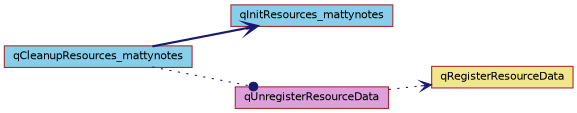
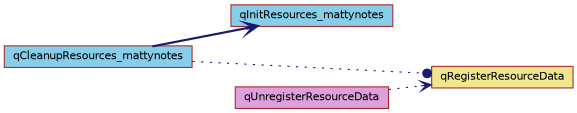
  digraph {
    rankdir=LR
    node [color=brown fillcolor=skyblue fontname=Helvetica fontsize=10 shape=record style=filled]
    edge [arrowhead=vee color=midnightblue fontname=Helvetica fontsize=10 labelfontname=Helvetica labelfontsize=10 style=dotted]
    n1 [fontcolor=black height=0.2 label=qInitResources_mattynotes width=0.4]
    n2 [fillcolor=khaki height=0.2 label=qRegisterResourceData width=0.4]
    n3 [height=0.2 label=qCleanupResources_mattynotes width=0.4]
    n4 [fillcolor=plum height=0.2 label=qUnregisterResourceData width=0.4]
    n3 -> n1 [style=bold]
-   n3 -> n4 [arrowhead=dot]
+   n3 -> n2 [arrowhead=dot]
    n4 -> n2
  }
